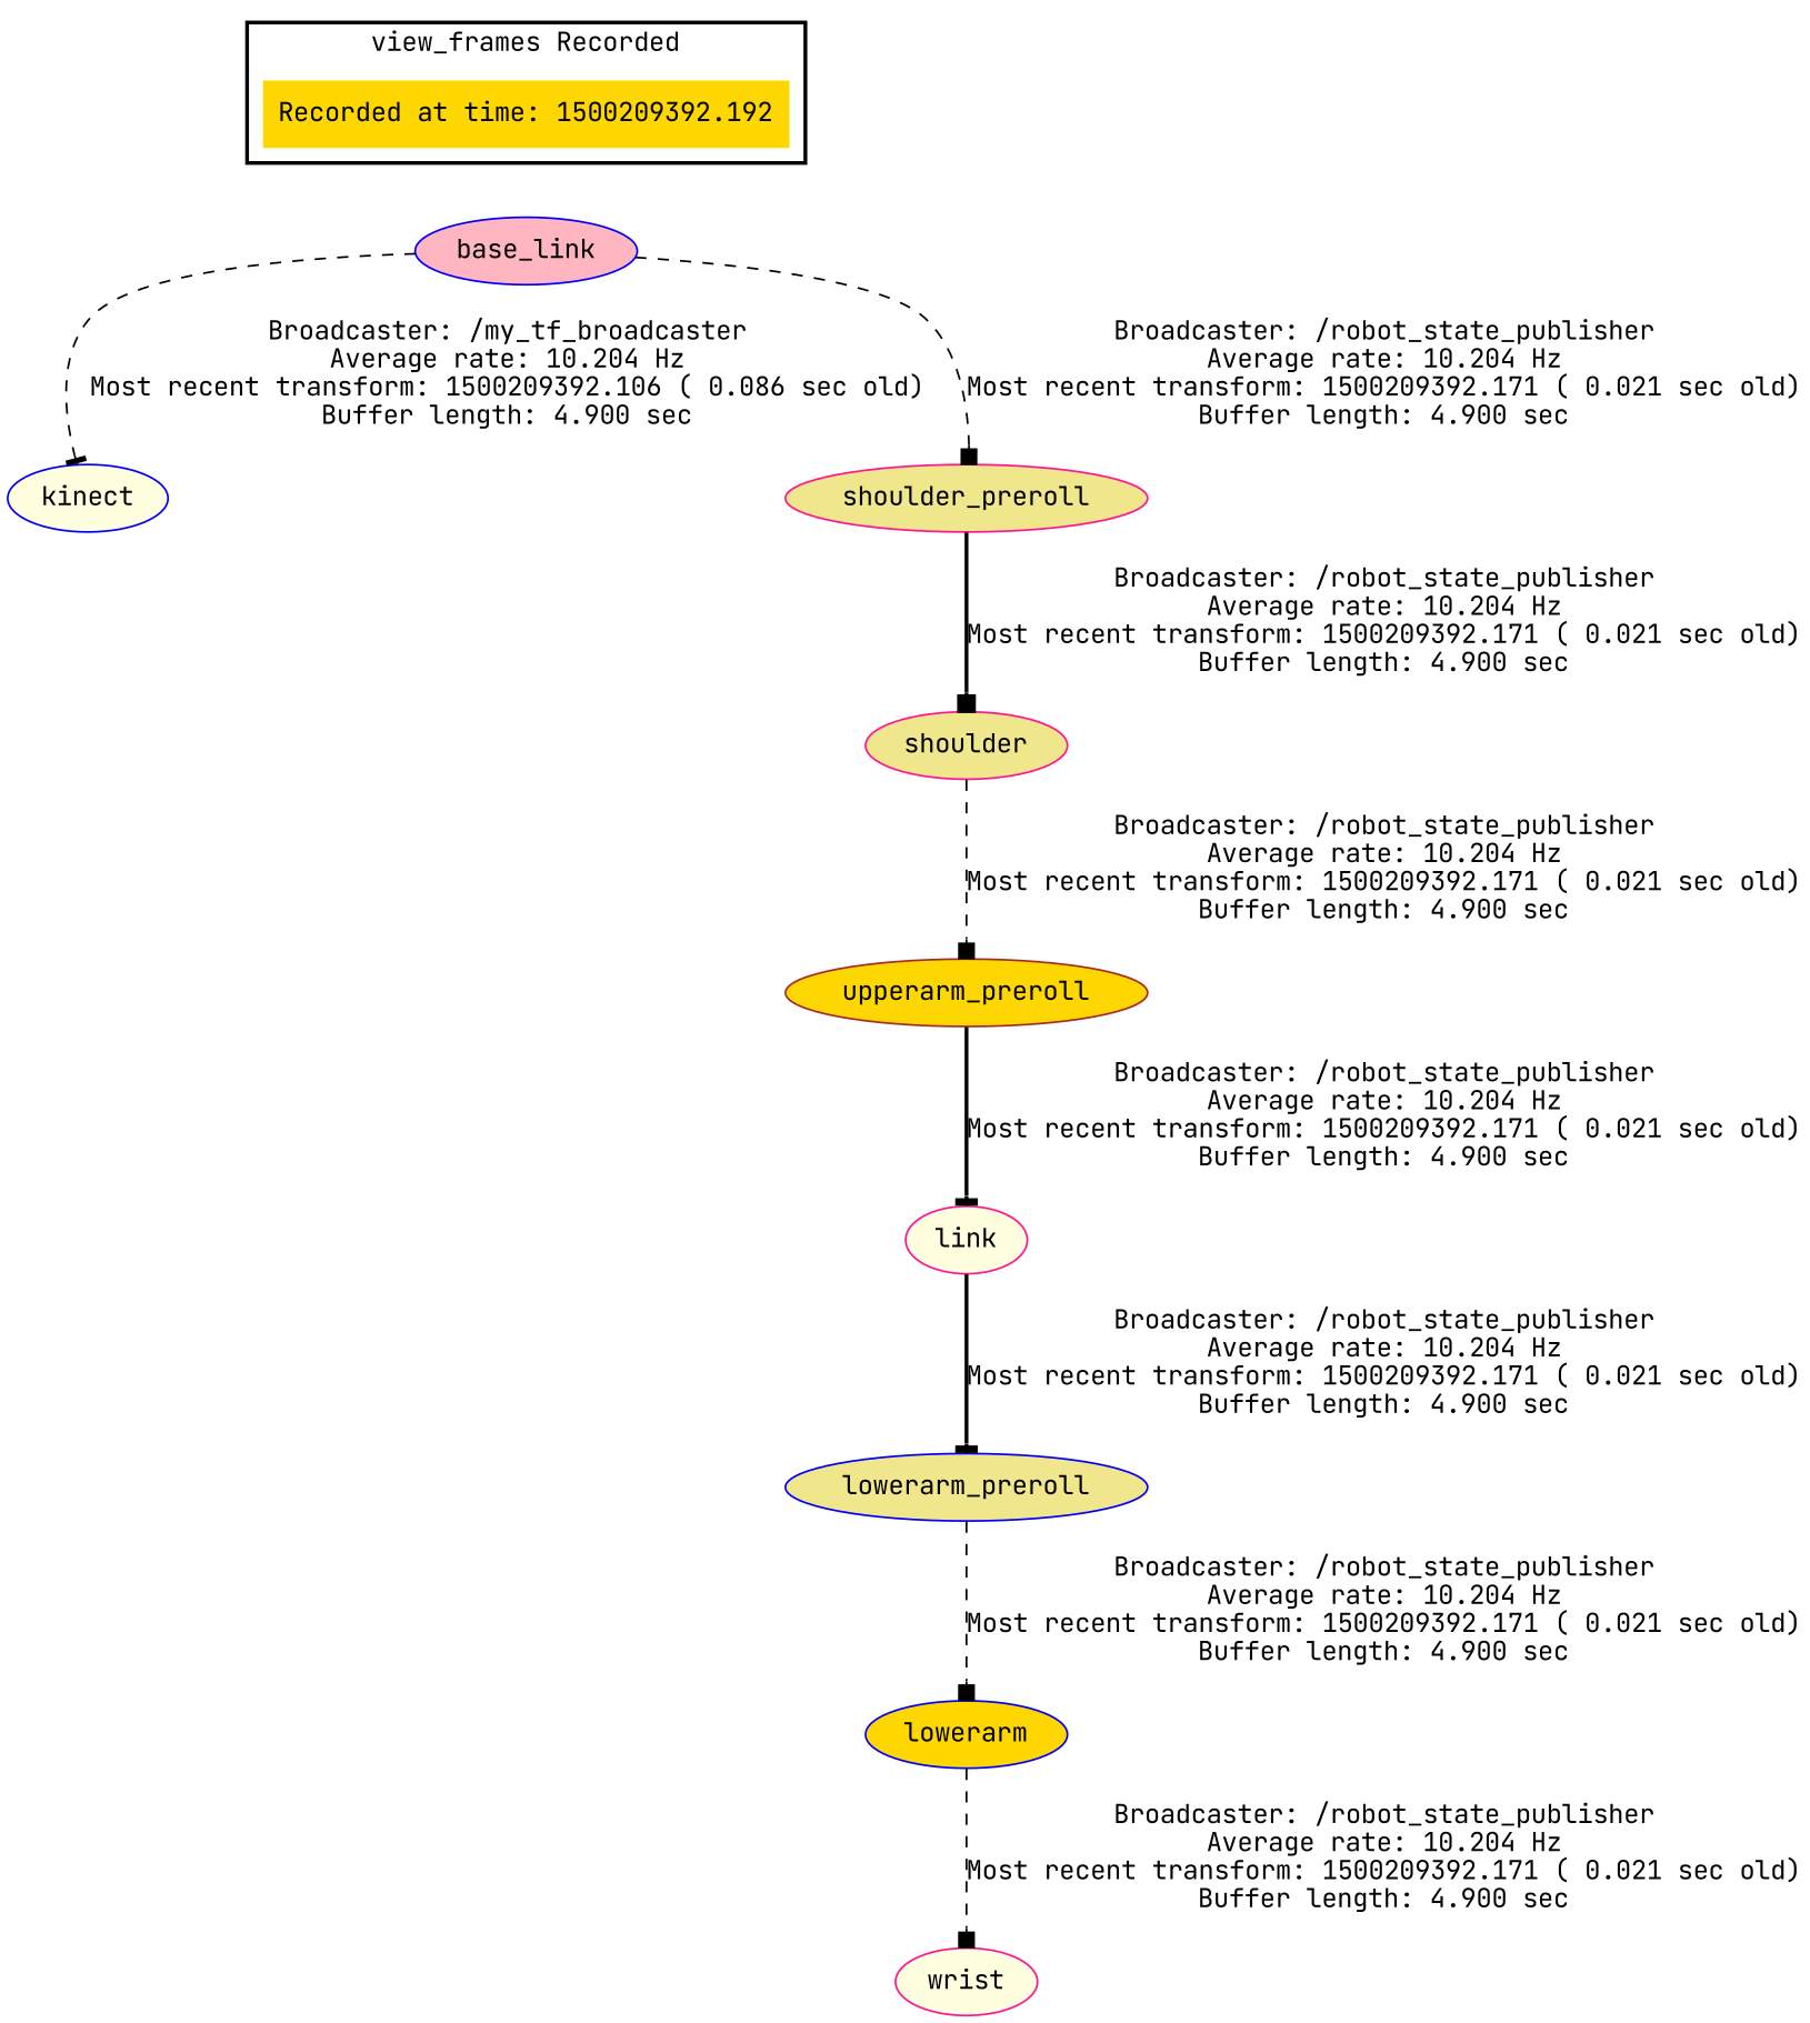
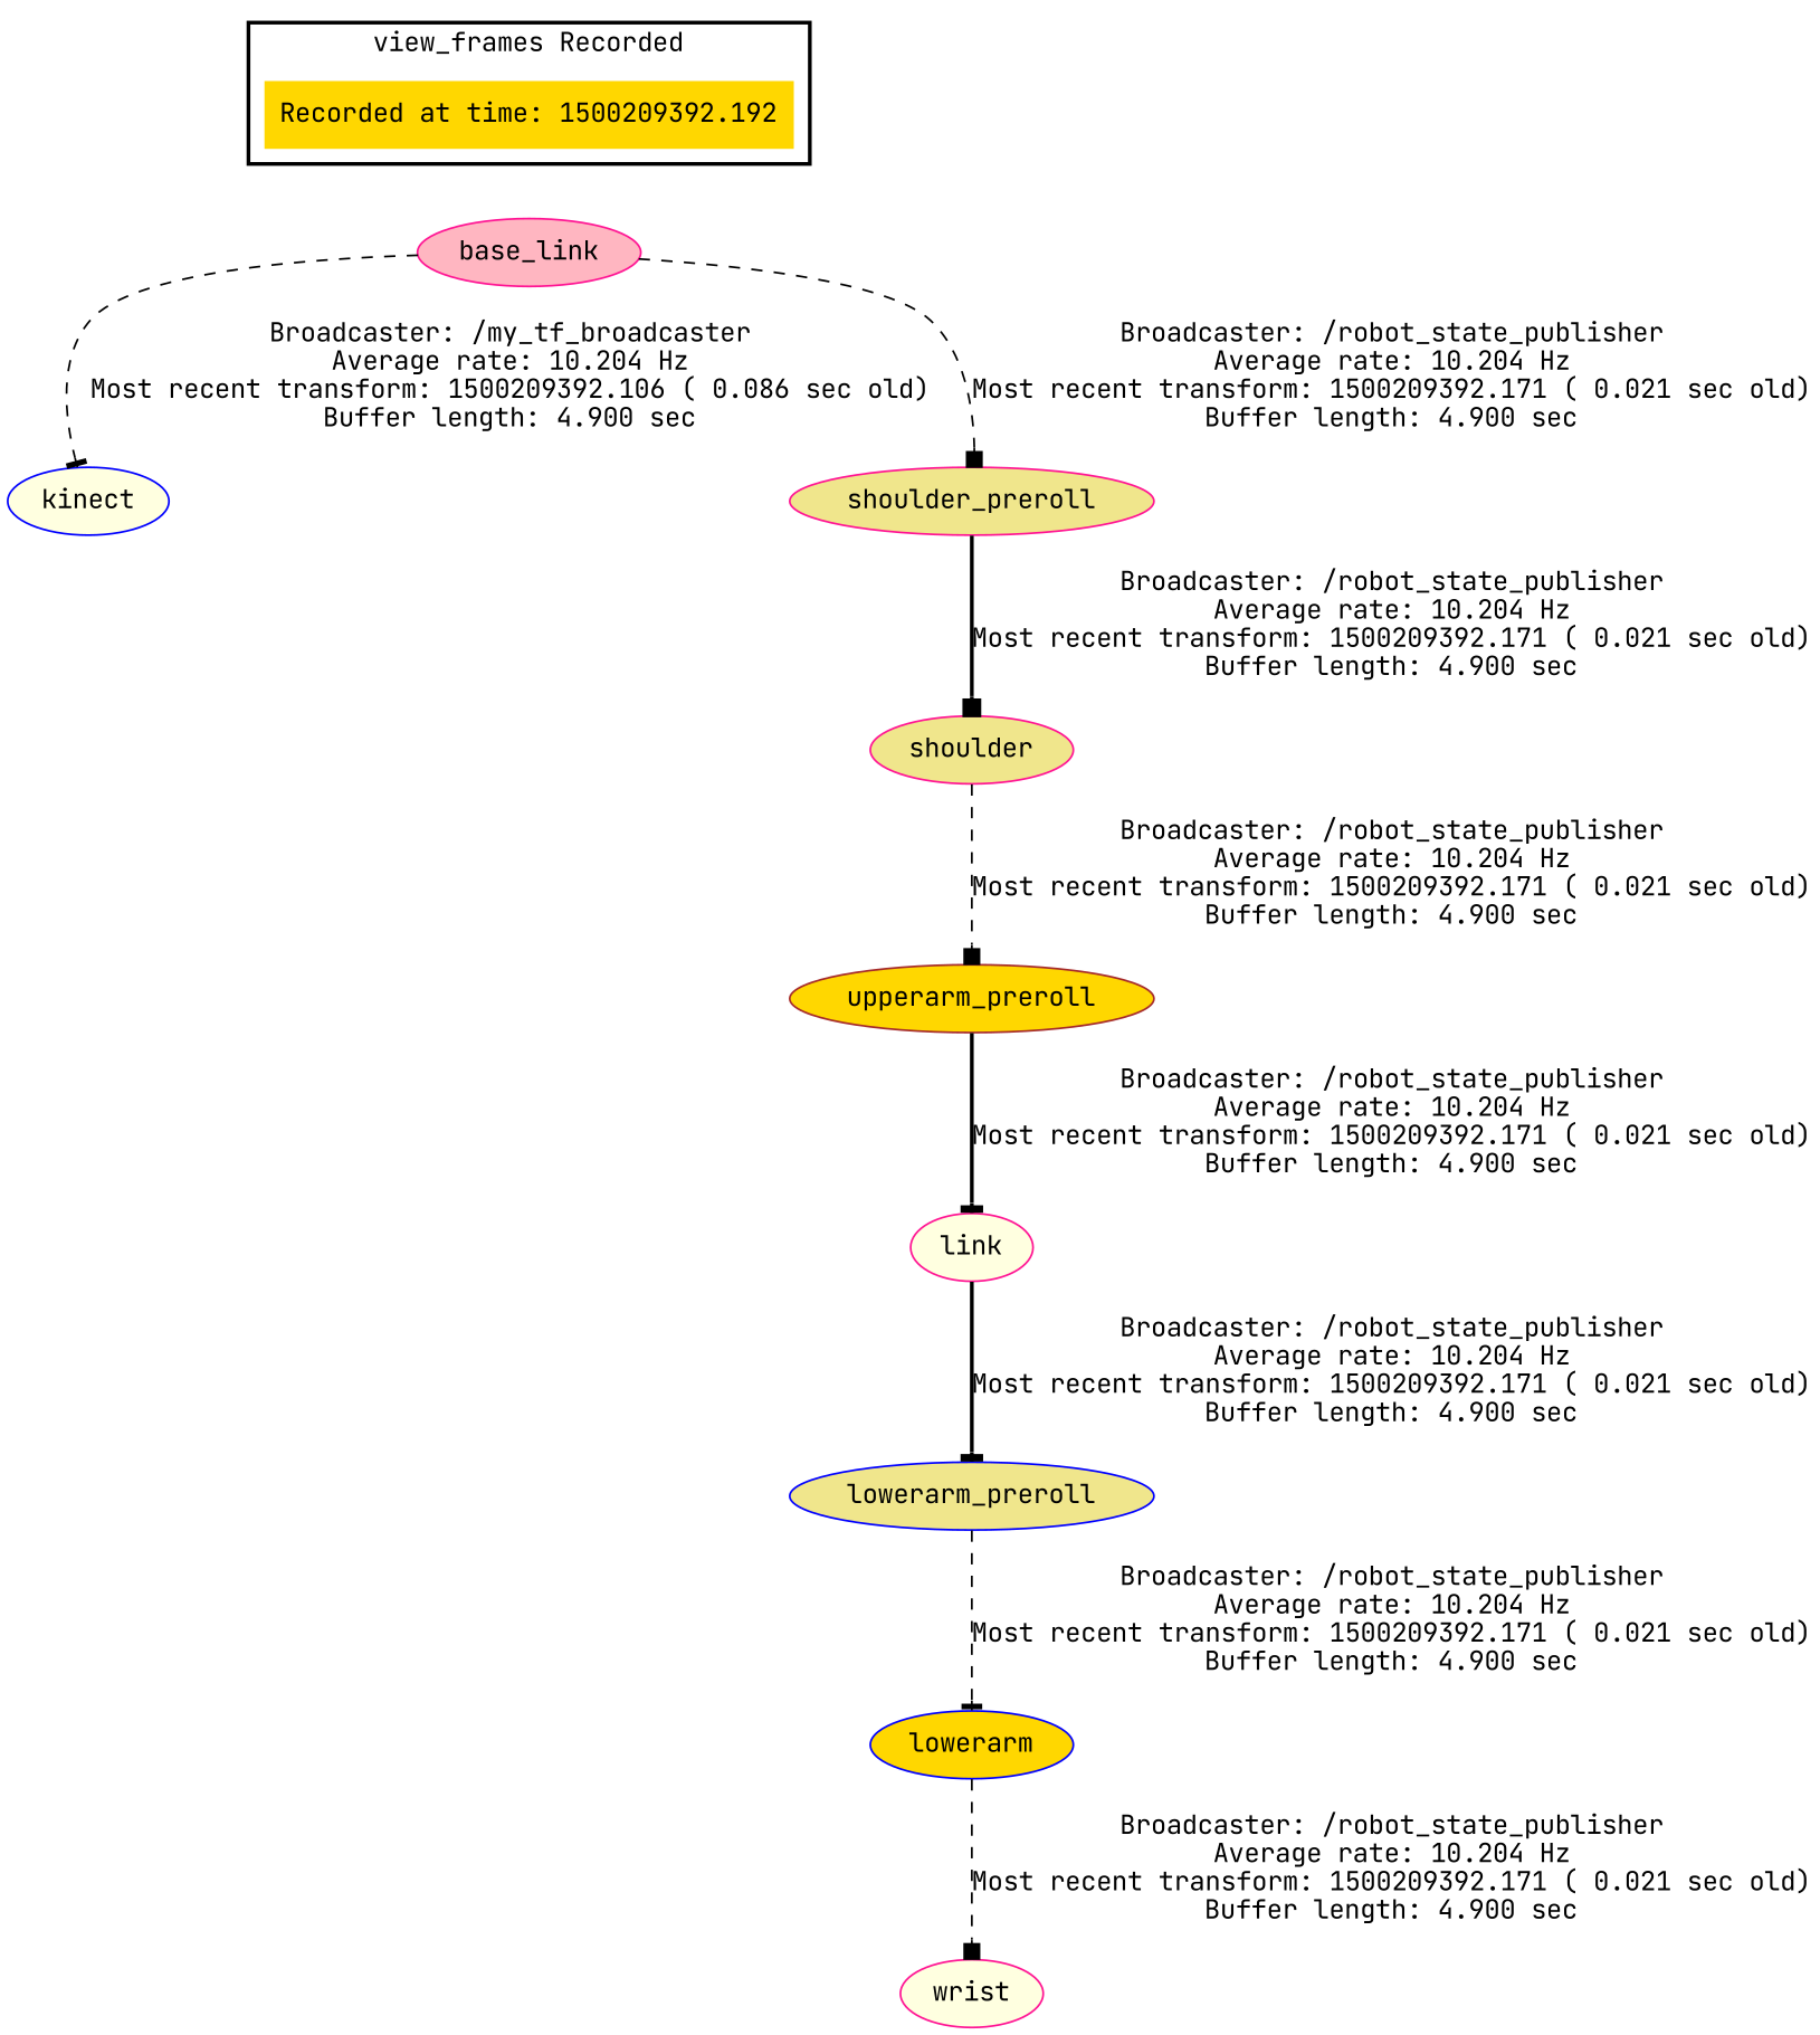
  digraph {
    fontname="JetBrains Mono"
    node [color=deeppink fillcolor=gold fontname="JetBrains Mono" style=filled]
    edge [fontname="JetBrains Mono" style=dashed arrowhead=box]
    "Recorded at time: 1500209392.192" [shape=plaintext]
-   base_link [color=blue fillcolor=lightpink]
+   base_link [fillcolor=lightpink]
    kinect [color=blue fillcolor=lightyellow]
    shoulder_preroll [fillcolor=khaki]
    shoulder [fillcolor=khaki]
    n6 [fillcolor=lightyellow label=link]
    lowerarm_preroll [color=blue fillcolor=khaki]
    lowerarm [color=blue]
    wrist [fillcolor=lightyellow]
    upperarm_preroll [color=brown]
    subgraph cluster_1 {
      color=black
      label="view_frames Recorded"
      style=bold
      "Recorded at time: 1500209392.192"
    }
    "Recorded at time: 1500209392.192" -> base_link [style=invis arrowhead=""]
    base_link -> kinect [arrowhead=tee label="Broadcaster: /my_tf_broadcaster\nAverage rate: 10.204 Hz\nMost recent transform: 1500209392.106 ( 0.086 sec old)\nBuffer length: 4.900 sec\n"]
    base_link -> shoulder_preroll [label="Broadcaster: /robot_state_publisher\nAverage rate: 10.204 Hz\nMost recent transform: 1500209392.171 ( 0.021 sec old)\nBuffer length: 4.900 sec\n"]
    shoulder_preroll -> shoulder [label="Broadcaster: /robot_state_publisher\nAverage rate: 10.204 Hz\nMost recent transform: 1500209392.171 ( 0.021 sec old)\nBuffer length: 4.900 sec\n" style=bold]
    shoulder -> upperarm_preroll [label="Broadcaster: /robot_state_publisher\nAverage rate: 10.204 Hz\nMost recent transform: 1500209392.171 ( 0.021 sec old)\nBuffer length: 4.900 sec\n"]
    n6 -> lowerarm_preroll [arrowhead=tee label="Broadcaster: /robot_state_publisher\nAverage rate: 10.204 Hz\nMost recent transform: 1500209392.171 ( 0.021 sec old)\nBuffer length: 4.900 sec\n" style=bold]
-   lowerarm_preroll -> lowerarm [label="Broadcaster: /robot_state_publisher\nAverage rate: 10.204 Hz\nMost recent transform: 1500209392.171 ( 0.021 sec old)\nBuffer length: 4.900 sec\n"]
+   lowerarm_preroll -> lowerarm [arrowhead=tee label="Broadcaster: /robot_state_publisher\nAverage rate: 10.204 Hz\nMost recent transform: 1500209392.171 ( 0.021 sec old)\nBuffer length: 4.900 sec\n"]
    lowerarm -> wrist [label="Broadcaster: /robot_state_publisher\nAverage rate: 10.204 Hz\nMost recent transform: 1500209392.171 ( 0.021 sec old)\nBuffer length: 4.900 sec\n"]
    upperarm_preroll -> n6 [arrowhead=tee label="Broadcaster: /robot_state_publisher\nAverage rate: 10.204 Hz\nMost recent transform: 1500209392.171 ( 0.021 sec old)\nBuffer length: 4.900 sec\n" style=bold]
  }
